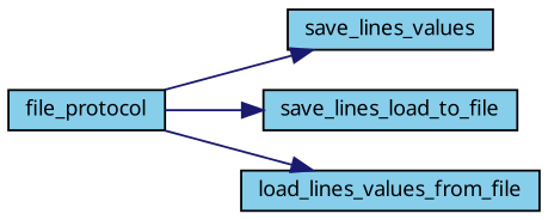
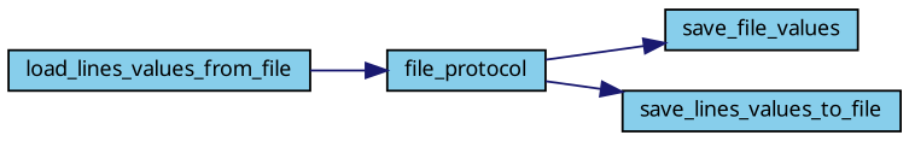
  digraph {
    fontname="Noto Sans"
    rankdir=LR
    node [color=black fillcolor=skyblue fontname="Noto Sans" fontsize=10 shape=record style=filled]
    edge [color=midnightblue fontname="Noto Sans" fontsize=10 labelfontname=Helvetica labelfontsize=10 style=solid]
    n1 [fontcolor=black height=0.2 label=file_protocol width=0.4]
-   n2 [height=0.2 label=save_lines_values width=0.4]
-   n3 [height=0.2 label=save_lines_load_to_file width=0.4]
+   n2 [height=0.2 label=save_file_values width=0.4]
+   n3 [height=0.2 label=save_lines_values_to_file width=0.4]
    n4 [height=0.2 label=load_lines_values_from_file width=0.4]
    n1 -> n2
    n1 -> n3
-   n1 -> n4
+   n4 -> n1
  }
